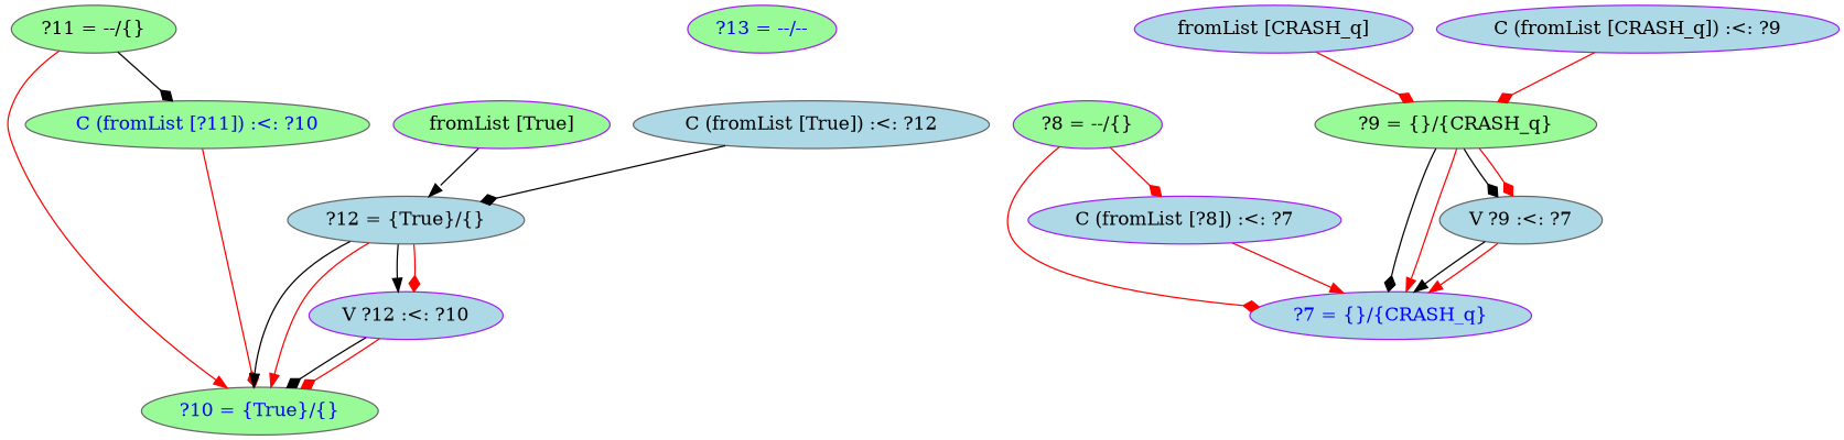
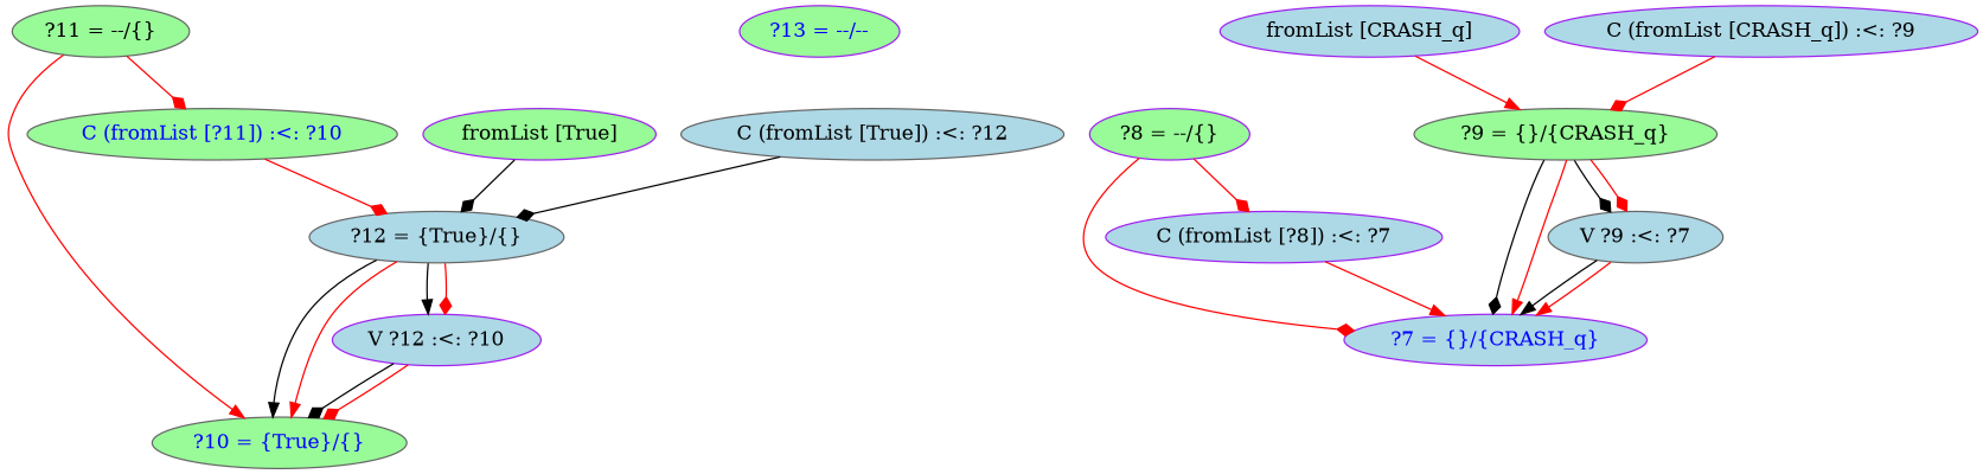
  digraph {
    node [color=purple fillcolor=lightblue style=filled]
    edge [arrowhead=diamond color=red]
    "?10 = {True}/{}" [color=gray40 fillcolor=palegreen fontcolor=blue]
    "?11 = --/{}" [color=gray40 fillcolor=palegreen fontcolor=black]
    "C (fromList [?11]) :<: ?10" [color=gray40 fillcolor=palegreen fontcolor=blue]
    "?12 = {True}/{}" [color=gray40 fontcolor=black]
    "V ?12 :<: ?10"
    "?13 = --/--" [fillcolor=palegreen fontcolor=blue]
    "?7 = {}/{CRASH_q}" [fontcolor=blue]
    "?8 = --/{}" [fillcolor=palegreen fontcolor=black]
    "C (fromList [?8]) :<: ?7"
    "?9 = {}/{CRASH_q}" [color=gray40 fillcolor=palegreen fontcolor=black]
    "V ?9 :<: ?7" [color=gray40]
    "fromList [True]" [fillcolor=palegreen]
    "fromList [CRASH_q]"
    "C (fromList [True]) :<: ?12" [color=gray40]
    "C (fromList [CRASH_q]) :<: ?9"
    "?11 = --/{}" -> "?10 = {True}/{}" [arrowhead=normal]
-   "?11 = --/{}" -> "C (fromList [?11]) :<: ?10" [color=black]
-   "C (fromList [?11]) :<: ?10" -> "?10 = {True}/{}"
+   "?11 = --/{}" -> "C (fromList [?11]) :<: ?10"
+   "C (fromList [?11]) :<: ?10" -> "?12 = {True}/{}"
    "?12 = {True}/{}" -> "?10 = {True}/{}" [arrowhead=normal color=""]
    "?12 = {True}/{}" -> "?10 = {True}/{}" [arrowhead=normal]
    "?12 = {True}/{}" -> "V ?12 :<: ?10" [arrowhead=normal color=""]
    "?12 = {True}/{}" -> "V ?12 :<: ?10"
    "V ?12 :<: ?10" -> "?10 = {True}/{}" [color=""]
    "V ?12 :<: ?10" -> "?10 = {True}/{}"
    "?8 = --/{}" -> "?7 = {}/{CRASH_q}"
    "?8 = --/{}" -> "C (fromList [?8]) :<: ?7"
    "C (fromList [?8]) :<: ?7" -> "?7 = {}/{CRASH_q}" [arrowhead=normal]
    "?9 = {}/{CRASH_q}" -> "?7 = {}/{CRASH_q}" [color=""]
    "?9 = {}/{CRASH_q}" -> "?7 = {}/{CRASH_q}" [arrowhead=normal]
    "?9 = {}/{CRASH_q}" -> "V ?9 :<: ?7" [color=""]
    "?9 = {}/{CRASH_q}" -> "V ?9 :<: ?7"
    "V ?9 :<: ?7" -> "?7 = {}/{CRASH_q}" [arrowhead=normal color=""]
    "V ?9 :<: ?7" -> "?7 = {}/{CRASH_q}" [arrowhead=normal]
-   "fromList [True]" -> "?12 = {True}/{}" [arrowhead=normal color=""]
-   "fromList [CRASH_q]" -> "?9 = {}/{CRASH_q}"
+   "fromList [True]" -> "?12 = {True}/{}" [color=""]
+   "fromList [CRASH_q]" -> "?9 = {}/{CRASH_q}" [arrowhead=normal]
    "C (fromList [True]) :<: ?12" -> "?12 = {True}/{}" [color=""]
    "C (fromList [CRASH_q]) :<: ?9" -> "?9 = {}/{CRASH_q}"
  }
